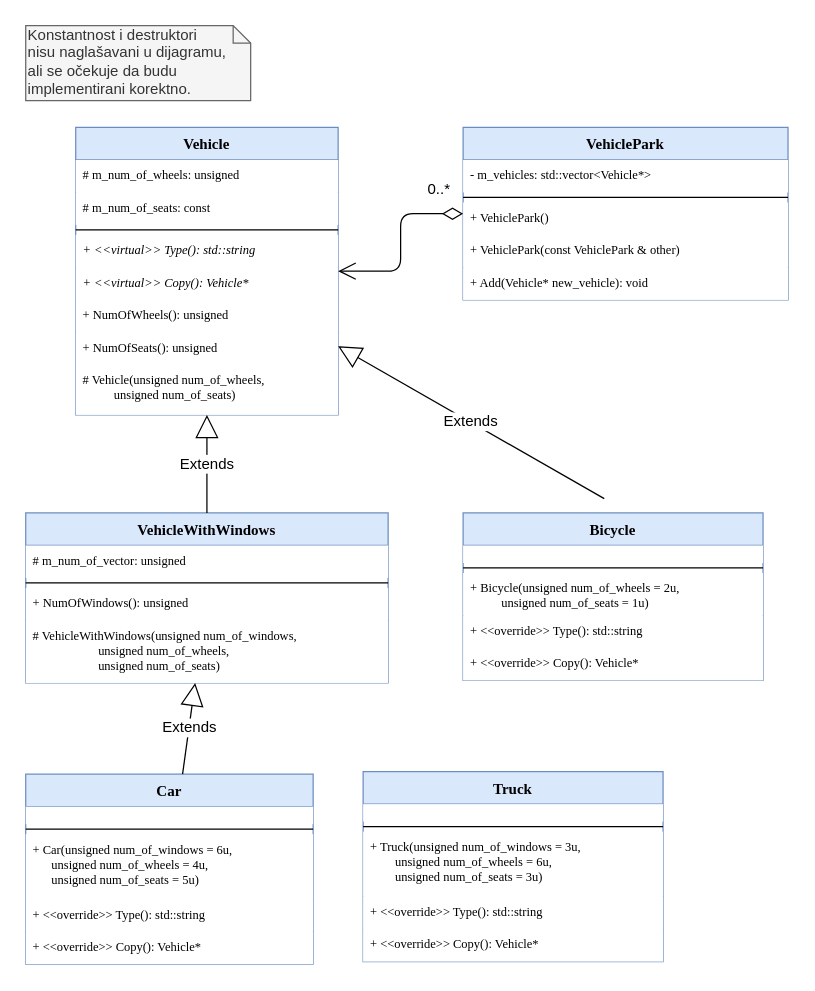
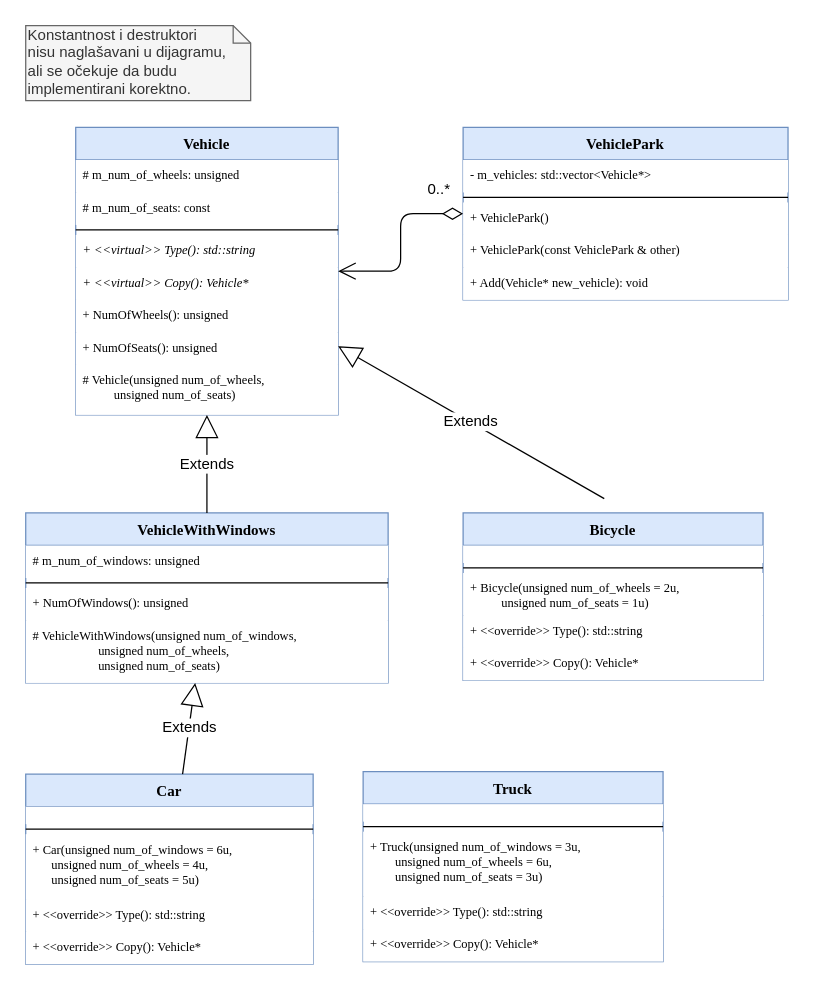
  <mxCell id="0" />
  <mxCell id="1" parent="0" />
  <mxCell id="2" value="Vehicle" style="swimlane;fontStyle=1;align=center;verticalAlign=top;childLayout=stackLayout;horizontal=1;startSize=26;horizontalStack=0;resizeParent=1;resizeParentMax=0;resizeLast=0;collapsible=1;marginBottom=0;fontFamily=Lucida Console;fillColor=#dae8fc;strokeColor=#6c8ebf;" vertex="1" parent="1"><mxGeometry x="60" y="101.5" width="210" height="230" as="geometry" /></mxCell>
  <mxCell id="3" value="# m_num_of_wheels: unsigned" style="text;strokeColor=none;fillColor=#ffffff;align=left;verticalAlign=top;spacingLeft=4;spacingRight=4;overflow=hidden;rotatable=0;points=[[0,0.5],[1,0.5]];portConstraint=eastwest;fontFamily=Lucida Console;fontStyle=0;fontSize=10;" vertex="1" parent="2"><mxGeometry y="26" width="210" height="26" as="geometry" /></mxCell>
  <mxCell id="4" value="# m_num_of_seats: const" style="text;strokeColor=none;fillColor=#ffffff;align=left;verticalAlign=top;spacingLeft=4;spacingRight=4;overflow=hidden;rotatable=0;points=[[0,0.5],[1,0.5]];portConstraint=eastwest;fontFamily=Lucida Console;fontStyle=0;fontSize=10;" vertex="1" parent="2"><mxGeometry y="52" width="210" height="26" as="geometry" /></mxCell>
  <mxCell id="5" value="" style="line;strokeWidth=1;fillColor=none;align=left;verticalAlign=middle;spacingTop=-1;spacingLeft=3;spacingRight=3;rotatable=0;labelPosition=right;points=[];portConstraint=eastwest;fontFamily=Lucida Console;fontSize=10;" vertex="1" parent="2"><mxGeometry y="78" width="210" height="8" as="geometry" /></mxCell>
  <mxCell id="6" value="+ &lt;&lt;virtual&gt;&gt; Type(): std::string" style="text;strokeColor=none;fillColor=#ffffff;align=left;verticalAlign=top;spacingLeft=4;spacingRight=4;overflow=hidden;rotatable=0;points=[[0,0.5],[1,0.5]];portConstraint=eastwest;fontStyle=2;fontFamily=Lucida Console;fontSize=10;" vertex="1" parent="2"><mxGeometry y="86" width="210" height="26" as="geometry" /></mxCell>
  <mxCell id="7" value="+ &lt;&lt;virtual&gt;&gt; Copy(): Vehicle*" style="text;strokeColor=none;fillColor=#ffffff;align=left;verticalAlign=top;spacingLeft=4;spacingRight=4;overflow=hidden;rotatable=0;points=[[0,0.5],[1,0.5]];portConstraint=eastwest;fontStyle=2;fontFamily=Lucida Console;fontSize=10;" vertex="1" parent="2"><mxGeometry y="112" width="210" height="26" as="geometry" /></mxCell>
  <mxCell id="8" value="+ NumOfWheels(): unsigned" style="text;strokeColor=none;fillColor=#ffffff;align=left;verticalAlign=top;spacingLeft=4;spacingRight=4;overflow=hidden;rotatable=0;points=[[0,0.5],[1,0.5]];portConstraint=eastwest;fontFamily=Lucida Console;fontStyle=0;fontSize=10;" vertex="1" parent="2"><mxGeometry y="138" width="210" height="26" as="geometry" /></mxCell>
  <mxCell id="9" value="+ NumOfSeats(): unsigned" style="text;strokeColor=none;fillColor=#ffffff;align=left;verticalAlign=top;spacingLeft=4;spacingRight=4;overflow=hidden;rotatable=0;points=[[0,0.5],[1,0.5]];portConstraint=eastwest;fontFamily=Lucida Console;fontStyle=0;fontSize=10;" vertex="1" parent="2"><mxGeometry y="164" width="210" height="26" as="geometry" /></mxCell>
  <mxCell id="10" value="# Vehicle(unsigned num_of_wheels, &#10;          unsigned num_of_seats)" style="text;strokeColor=none;fillColor=#ffffff;align=left;verticalAlign=top;spacingLeft=4;spacingRight=4;overflow=hidden;rotatable=0;points=[[0,0.5],[1,0.5]];portConstraint=eastwest;fontFamily=Lucida Console;fontStyle=0;fontSize=10;" vertex="1" parent="2"><mxGeometry y="190" width="210" height="40" as="geometry" /></mxCell>
  <mxCell id="11" value="Konstantnost i destruktori &lt;br&gt;nisu naglašavani u dijagramu,&lt;br&gt;ali se očekuje da budu implementirani korektno." style="shape=note;whiteSpace=wrap;html=1;size=14;verticalAlign=top;align=left;spacingTop=-6;fillColor=#f5f5f5;strokeColor=#666666;fontColor=#333333;" vertex="1" parent="1"><mxGeometry x="20" y="20" width="180" height="60" as="geometry" /></mxCell>
  <mxCell id="12" value="Bicycle" style="swimlane;fontStyle=1;align=center;verticalAlign=top;childLayout=stackLayout;horizontal=1;startSize=26;horizontalStack=0;resizeParent=1;resizeParentMax=0;resizeLast=0;collapsible=1;marginBottom=0;fontFamily=Lucida Console;fillColor=#dae8fc;strokeColor=#6c8ebf;" vertex="1" parent="1"><mxGeometry x="370" y="410" width="240" height="134" as="geometry" /></mxCell>
  <mxCell id="13" value="" style="text;strokeColor=none;fillColor=#ffffff;align=left;verticalAlign=middle;spacingTop=-1;spacingLeft=4;spacingRight=4;rotatable=0;labelPosition=right;points=[];portConstraint=eastwest;fontFamily=Lucida Console;fontSize=10;" vertex="1" parent="12"><mxGeometry y="26" width="240" height="14" as="geometry" /></mxCell>
  <mxCell id="14" value="" style="line;strokeWidth=1;fillColor=none;align=left;verticalAlign=middle;spacingTop=-1;spacingLeft=3;spacingRight=3;rotatable=0;labelPosition=right;points=[];portConstraint=eastwest;fontFamily=Lucida Console;fontSize=10;" vertex="1" parent="12"><mxGeometry y="40" width="240" height="8" as="geometry" /></mxCell>
  <mxCell id="15" value="+ Bicycle(unsigned num_of_wheels = 2u, &#10;          unsigned num_of_seats = 1u)" style="text;strokeColor=none;fillColor=#ffffff;align=left;verticalAlign=top;spacingLeft=4;spacingRight=4;overflow=hidden;rotatable=0;points=[[0,0.5],[1,0.5]];portConstraint=eastwest;fontFamily=Lucida Console;fontSize=10;" vertex="1" parent="12"><mxGeometry y="48" width="240" height="34" as="geometry" /></mxCell>
  <mxCell id="16" value="+ &lt;&lt;override&gt;&gt; Type(): std::string" style="text;strokeColor=none;fillColor=#ffffff;align=left;verticalAlign=top;spacingLeft=4;spacingRight=4;overflow=hidden;rotatable=0;points=[[0,0.5],[1,0.5]];portConstraint=eastwest;fontStyle=0;fontFamily=Lucida Console;fontSize=10;" vertex="1" parent="12"><mxGeometry y="82" width="240" height="26" as="geometry" /></mxCell>
  <mxCell id="17" value="+ &lt;&lt;override&gt;&gt; Copy(): Vehicle*" style="text;strokeColor=none;fillColor=#ffffff;align=left;verticalAlign=top;spacingLeft=4;spacingRight=4;overflow=hidden;rotatable=0;points=[[0,0.5],[1,0.5]];portConstraint=eastwest;fontStyle=0;fontFamily=Lucida Console;fontSize=10;" vertex="1" parent="12"><mxGeometry y="108" width="240" height="26" as="geometry" /></mxCell>
  <mxCell id="18" value="VehicleWithWindows" style="swimlane;fontStyle=1;align=center;verticalAlign=top;childLayout=stackLayout;horizontal=1;startSize=26;horizontalStack=0;resizeParent=1;resizeParentMax=0;resizeLast=0;collapsible=1;marginBottom=0;fontFamily=Lucida Console;fillColor=#dae8fc;strokeColor=#6c8ebf;" vertex="1" parent="1"><mxGeometry x="20" y="410" width="290" height="136" as="geometry" /></mxCell>
- <mxCell id="19" value="# m_num_of_vector: unsigned" style="text;strokeColor=none;fillColor=#ffffff;align=left;verticalAlign=top;spacingLeft=4;spacingRight=4;overflow=hidden;rotatable=0;points=[[0,0.5],[1,0.5]];portConstraint=eastwest;fontFamily=Lucida Console;fontSize=10;" vertex="1" parent="18"><mxGeometry y="26" width="290" height="26" as="geometry" /></mxCell>
+ <mxCell id="19" value="# m_num_of_windows: unsigned" style="text;strokeColor=none;fillColor=#ffffff;align=left;verticalAlign=top;spacingLeft=4;spacingRight=4;overflow=hidden;rotatable=0;points=[[0,0.5],[1,0.5]];portConstraint=eastwest;fontFamily=Lucida Console;fontSize=10;" vertex="1" parent="18"><mxGeometry y="26" width="290" height="26" as="geometry" /></mxCell>
  <mxCell id="20" value="" style="line;strokeWidth=1;fillColor=none;align=left;verticalAlign=middle;spacingTop=-1;spacingLeft=3;spacingRight=3;rotatable=0;labelPosition=right;points=[];portConstraint=eastwest;fontFamily=Lucida Console;fontSize=10;" vertex="1" parent="18"><mxGeometry y="52" width="290" height="8" as="geometry" /></mxCell>
  <mxCell id="21" value="+ NumOfWindows(): unsigned" style="text;strokeColor=none;fillColor=#ffffff;align=left;verticalAlign=top;spacingLeft=4;spacingRight=4;overflow=hidden;rotatable=0;points=[[0,0.5],[1,0.5]];portConstraint=eastwest;fontFamily=Lucida Console;fontSize=10;" vertex="1" parent="18"><mxGeometry y="60" width="290" height="26" as="geometry" /></mxCell>
  <mxCell id="22" value="# VehicleWithWindows(unsigned num_of_windows,&#10;                     unsigned num_of_wheels, &#10;                     unsigned num_of_seats)" style="text;strokeColor=none;fillColor=#ffffff;align=left;verticalAlign=top;spacingLeft=4;spacingRight=4;overflow=hidden;rotatable=0;points=[[0,0.5],[1,0.5]];portConstraint=eastwest;fontFamily=Lucida Console;fontSize=10;" vertex="1" parent="18"><mxGeometry y="86" width="290" height="50" as="geometry" /></mxCell>
  <mxCell id="23" value="Car" style="swimlane;fontStyle=1;align=center;verticalAlign=top;childLayout=stackLayout;horizontal=1;startSize=26;horizontalStack=0;resizeParent=1;resizeParentMax=0;resizeLast=0;collapsible=1;marginBottom=0;fontFamily=Lucida Console;fontSize=12;fillColor=#dae8fc;strokeColor=#6c8ebf;" vertex="1" parent="1"><mxGeometry x="20" y="619" width="230" height="152" as="geometry" /></mxCell>
  <mxCell id="24" value="" style="text;strokeColor=none;fillColor=#ffffff;align=left;verticalAlign=middle;spacingTop=-1;spacingLeft=4;spacingRight=4;rotatable=0;labelPosition=right;points=[];portConstraint=eastwest;fontFamily=Lucida Console;fontSize=10;" vertex="1" parent="23"><mxGeometry y="26" width="230" height="14" as="geometry" /></mxCell>
  <mxCell id="25" value="" style="line;strokeWidth=1;fillColor=#ffffff;align=left;verticalAlign=middle;spacingTop=-1;spacingLeft=3;spacingRight=3;rotatable=0;labelPosition=right;points=[];portConstraint=eastwest;fontFamily=Lucida Console;fontSize=10;" vertex="1" parent="23"><mxGeometry y="40" width="230" height="8" as="geometry" /></mxCell>
  <mxCell id="26" value="+ Car(unsigned num_of_windows = 6u,&#10;      unsigned num_of_wheels = 4u, &#10;      unsigned num_of_seats = 5u)" style="text;strokeColor=none;fillColor=#ffffff;align=left;verticalAlign=top;spacingLeft=4;spacingRight=4;overflow=hidden;rotatable=0;points=[[0,0.5],[1,0.5]];portConstraint=eastwest;fontFamily=Lucida Console;fontSize=10;" vertex="1" parent="23"><mxGeometry y="48" width="230" height="52" as="geometry" /></mxCell>
  <mxCell id="27" value="+ &lt;&lt;override&gt;&gt; Type(): std::string" style="text;strokeColor=none;fillColor=#ffffff;align=left;verticalAlign=top;spacingLeft=4;spacingRight=4;overflow=hidden;rotatable=0;points=[[0,0.5],[1,0.5]];portConstraint=eastwest;fontStyle=0;fontFamily=Lucida Console;fontSize=10;" vertex="1" parent="23"><mxGeometry y="100" width="230" height="26" as="geometry" /></mxCell>
  <mxCell id="28" value="+ &lt;&lt;override&gt;&gt; Copy(): Vehicle*" style="text;strokeColor=none;fillColor=#ffffff;align=left;verticalAlign=top;spacingLeft=4;spacingRight=4;overflow=hidden;rotatable=0;points=[[0,0.5],[1,0.5]];portConstraint=eastwest;fontStyle=0;fontFamily=Lucida Console;fontSize=10;" vertex="1" parent="23"><mxGeometry y="126" width="230" height="26" as="geometry" /></mxCell>
  <mxCell id="29" value="Truck" style="swimlane;fontStyle=1;align=center;verticalAlign=top;childLayout=stackLayout;horizontal=1;startSize=26;horizontalStack=0;resizeParent=1;resizeParentMax=0;resizeLast=0;collapsible=1;marginBottom=0;fontFamily=Lucida Console;fontSize=12;fillColor=#dae8fc;strokeColor=#6c8ebf;" vertex="1" parent="1"><mxGeometry x="290" y="617" width="240" height="152" as="geometry" /></mxCell>
  <mxCell id="30" value="" style="text;strokeColor=none;fillColor=#ffffff;align=left;verticalAlign=middle;spacingTop=-1;spacingLeft=4;spacingRight=4;rotatable=0;labelPosition=right;points=[];portConstraint=eastwest;fontFamily=Lucida Console;fontSize=10;" vertex="1" parent="29"><mxGeometry y="26" width="240" height="14" as="geometry" /></mxCell>
  <mxCell id="31" value="" style="line;strokeWidth=1;fillColor=none;align=left;verticalAlign=middle;spacingTop=-1;spacingLeft=3;spacingRight=3;rotatable=0;labelPosition=right;points=[];portConstraint=eastwest;fontFamily=Lucida Console;fontSize=10;" vertex="1" parent="29"><mxGeometry y="40" width="240" height="8" as="geometry" /></mxCell>
  <mxCell id="32" value="+ Truck(unsigned num_of_windows = 3u,&#10;        unsigned num_of_wheels = 6u, &#10;        unsigned num_of_seats = 3u)" style="text;strokeColor=none;fillColor=#ffffff;align=left;verticalAlign=top;spacingLeft=4;spacingRight=4;overflow=hidden;rotatable=0;points=[[0,0.5],[1,0.5]];portConstraint=eastwest;fontFamily=Lucida Console;fontSize=10;" vertex="1" parent="29"><mxGeometry y="48" width="240" height="52" as="geometry" /></mxCell>
  <mxCell id="33" value="+ &lt;&lt;override&gt;&gt; Type(): std::string" style="text;strokeColor=none;fillColor=#ffffff;align=left;verticalAlign=top;spacingLeft=4;spacingRight=4;overflow=hidden;rotatable=0;points=[[0,0.5],[1,0.5]];portConstraint=eastwest;fontStyle=0;fontFamily=Lucida Console;fontSize=10;" vertex="1" parent="29"><mxGeometry y="100" width="240" height="26" as="geometry" /></mxCell>
  <mxCell id="34" value="+ &lt;&lt;override&gt;&gt; Copy(): Vehicle*" style="text;strokeColor=none;fillColor=#ffffff;align=left;verticalAlign=top;spacingLeft=4;spacingRight=4;overflow=hidden;rotatable=0;points=[[0,0.5],[1,0.5]];portConstraint=eastwest;fontStyle=0;fontFamily=Lucida Console;fontSize=10;" vertex="1" parent="29"><mxGeometry y="126" width="240" height="26" as="geometry" /></mxCell>
  <mxCell id="35" value="VehiclePark" style="swimlane;fontStyle=1;align=center;verticalAlign=top;childLayout=stackLayout;horizontal=1;startSize=26;horizontalStack=0;resizeParent=1;resizeParentMax=0;resizeLast=0;collapsible=1;marginBottom=0;fontFamily=Lucida Console;fillColor=#dae8fc;strokeColor=#6c8ebf;" vertex="1" parent="1"><mxGeometry x="370" y="101.5" width="260" height="138" as="geometry" /></mxCell>
  <mxCell id="36" value="- m_vehicles: std::vector&lt;Vehicle*&gt;" style="text;strokeColor=none;fillColor=#ffffff;align=left;verticalAlign=top;spacingLeft=4;spacingRight=4;overflow=hidden;rotatable=0;points=[[0,0.5],[1,0.5]];portConstraint=eastwest;fontFamily=Lucida Console;fontSize=10;" vertex="1" parent="35"><mxGeometry y="26" width="260" height="26" as="geometry" /></mxCell>
  <mxCell id="37" value="" style="line;strokeWidth=1;fillColor=none;align=left;verticalAlign=middle;spacingTop=-1;spacingLeft=3;spacingRight=3;rotatable=0;labelPosition=right;points=[];portConstraint=eastwest;fontFamily=Lucida Console;fontSize=10;" vertex="1" parent="35"><mxGeometry y="52" width="260" height="8" as="geometry" /></mxCell>
  <mxCell id="38" value="+ VehiclePark()" style="text;strokeColor=none;fillColor=#ffffff;align=left;verticalAlign=top;spacingLeft=4;spacingRight=4;overflow=hidden;rotatable=0;points=[[0,0.5],[1,0.5]];portConstraint=eastwest;fontFamily=Lucida Console;fontSize=10;" vertex="1" parent="35"><mxGeometry y="60" width="260" height="26" as="geometry" /></mxCell>
  <mxCell id="39" value="+ VehiclePark(const VehiclePark &amp; other)" style="text;strokeColor=none;fillColor=#ffffff;align=left;verticalAlign=top;spacingLeft=4;spacingRight=4;overflow=hidden;rotatable=0;points=[[0,0.5],[1,0.5]];portConstraint=eastwest;fontFamily=Lucida Console;fontSize=10;" vertex="1" parent="35"><mxGeometry y="86" width="260" height="26" as="geometry" /></mxCell>
  <mxCell id="40" value="+ Add(Vehicle* new_vehicle): void" style="text;strokeColor=none;fillColor=#ffffff;align=left;verticalAlign=top;spacingLeft=4;spacingRight=4;overflow=hidden;rotatable=0;points=[[0,0.5],[1,0.5]];portConstraint=eastwest;fontFamily=Lucida Console;fontSize=10;" vertex="1" parent="35"><mxGeometry y="112" width="260" height="26" as="geometry" /></mxCell>
  <mxCell id="41" value="0..*" style="endArrow=open;html=1;endSize=12;startArrow=diamondThin;startSize=14;startFill=0;edgeStyle=orthogonalEdgeStyle;align=left;verticalAlign=bottom;fontFamily=Helvetica;fontSize=12;" edge="1" parent="1" source="35" target="2"><mxGeometry x="-0.589" y="-11" relative="1" as="geometry"><mxPoint x="280" y="275.5" as="sourcePoint" /><mxPoint x="440" y="275.5" as="targetPoint" /><mxPoint as="offset" /></mxGeometry></mxCell>
  <mxCell id="42" value="Extends" style="endArrow=block;endSize=16;endFill=0;html=1;fontFamily=Helvetica;fontSize=12;" edge="1" parent="1" source="18" target="2"><mxGeometry width="160" relative="1" as="geometry"><mxPoint x="30" y="740" as="sourcePoint" /><mxPoint x="190" y="740" as="targetPoint" /></mxGeometry></mxCell>
  <mxCell id="43" value="Extends" style="endArrow=block;endSize=16;endFill=0;html=1;fontFamily=Helvetica;fontSize=12;" edge="1" parent="1" target="2"><mxGeometry width="160" relative="1" as="geometry"><mxPoint x="482.952" y="398.5" as="sourcePoint" /><mxPoint x="400.158" y="291.5" as="targetPoint" /></mxGeometry></mxCell>
  <mxCell id="44" value="Extends" style="endArrow=block;endSize=16;endFill=0;html=1;fontFamily=Helvetica;fontSize=12;" edge="1" parent="1" source="23" target="18"><mxGeometry width="160" relative="1" as="geometry"><mxPoint x="546.452" y="518" as="sourcePoint" /><mxPoint x="333.5" y="396.103" as="targetPoint" /></mxGeometry></mxCell>
